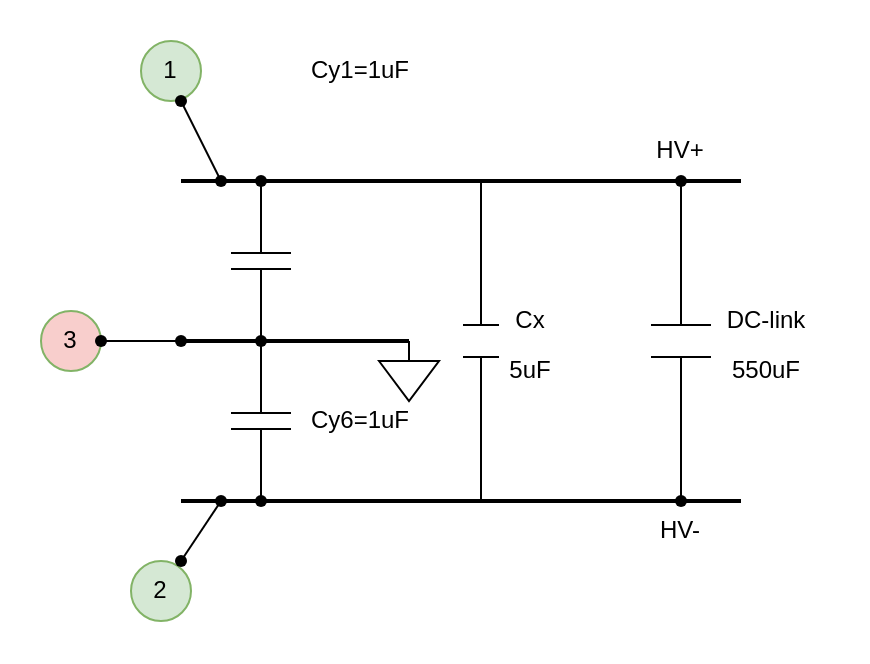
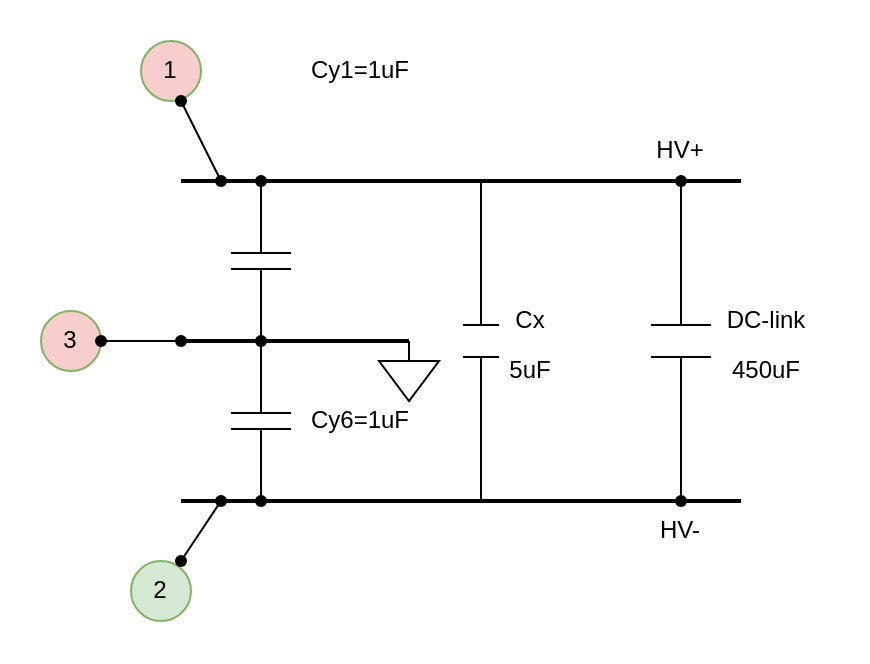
  <mxCell id="0" />
  <mxCell id="1" parent="0" />
  <mxCell id="2" value="" style="endArrow=none;html=1;rounded=0;strokeWidth=2;startArrow=none;" edge="1" parent="1" source="25"><mxGeometry width="50" height="50" relative="1" as="geometry"><mxPoint x="90" y="90" as="sourcePoint" /><mxPoint x="370" y="90" as="targetPoint" /></mxGeometry></mxCell>
  <mxCell id="3" value="" style="pointerEvents=1;verticalLabelPosition=bottom;shadow=0;dashed=0;align=center;html=1;verticalAlign=top;shape=mxgraph.electrical.capacitors.capacitor_1;direction=south;" vertex="1" parent="1"><mxGeometry x="115" y="90" width="30" height="80" as="geometry" /></mxCell>
  <mxCell id="4" value="" style="endArrow=none;html=1;rounded=0;strokeWidth=2;startArrow=none;" edge="1" parent="1" source="19"><mxGeometry width="50" height="50" relative="1" as="geometry"><mxPoint x="90" y="170" as="sourcePoint" /><mxPoint x="204" y="170" as="targetPoint" /></mxGeometry></mxCell>
  <mxCell id="5" value="" style="pointerEvents=1;verticalLabelPosition=bottom;shadow=0;dashed=0;align=center;html=1;verticalAlign=top;shape=mxgraph.electrical.capacitors.capacitor_1;direction=south;" vertex="1" parent="1"><mxGeometry x="115" y="170" width="30" height="80" as="geometry" /></mxCell>
  <mxCell id="6" value="" style="endArrow=none;html=1;rounded=0;strokeWidth=2;startArrow=none;" edge="1" parent="1" source="22"><mxGeometry width="50" height="50" relative="1" as="geometry"><mxPoint x="90" y="250" as="sourcePoint" /><mxPoint x="370" y="250" as="targetPoint" /></mxGeometry></mxCell>
  <mxCell id="7" value="Cy1=1uF" style="text;html=1;strokeColor=none;fillColor=none;align=center;verticalAlign=middle;whiteSpace=wrap;rounded=0;" vertex="1" parent="1"><mxGeometry x="150" y="20" width="60" height="30" as="geometry" /></mxCell>
  <mxCell id="8" value="Cy6=1uF" style="text;html=1;strokeColor=none;fillColor=none;align=center;verticalAlign=middle;whiteSpace=wrap;rounded=0;" vertex="1" parent="1"><mxGeometry x="150" y="195" width="60" height="30" as="geometry" /></mxCell>
  <mxCell id="9" value="HV+" style="text;html=1;strokeColor=none;fillColor=none;align=center;verticalAlign=middle;whiteSpace=wrap;rounded=0;" vertex="1" parent="1"><mxGeometry x="310" y="60" width="60" height="30" as="geometry" /></mxCell>
  <mxCell id="10" value="HV-" style="text;html=1;strokeColor=none;fillColor=none;align=center;verticalAlign=middle;whiteSpace=wrap;rounded=0;" vertex="1" parent="1"><mxGeometry x="310" y="250" width="60" height="30" as="geometry" /></mxCell>
  <mxCell id="11" value="" style="pointerEvents=1;verticalLabelPosition=bottom;shadow=0;dashed=0;align=center;html=1;verticalAlign=top;shape=mxgraph.electrical.signal_sources.signal_ground;" vertex="1" parent="1"><mxGeometry x="189" y="170" width="30" height="30" as="geometry" /></mxCell>
  <mxCell id="12" value="" style="pointerEvents=1;verticalLabelPosition=bottom;shadow=0;dashed=0;align=center;html=1;verticalAlign=top;shape=mxgraph.electrical.capacitors.capacitor_1;direction=south;" vertex="1" parent="1"><mxGeometry x="325" y="90" width="30" height="160" as="geometry" /></mxCell>
  <mxCell id="13" value="DC-link" style="text;html=1;strokeColor=none;fillColor=none;align=center;verticalAlign=middle;whiteSpace=wrap;rounded=0;" vertex="1" parent="1"><mxGeometry x="353" y="145" width="60" height="30" as="geometry" /></mxCell>
- <mxCell id="14" value="1" style="ellipse;whiteSpace=wrap;html=1;aspect=fixed;fillColor=#d5e8d4;strokeColor=#82b366;" vertex="1" parent="1"><mxGeometry x="70" y="20" width="30" height="30" as="geometry" /></mxCell>
+ <mxCell id="14" value="1" style="ellipse;whiteSpace=wrap;html=1;aspect=fixed;fillColor=#f8cecc;strokeColor=#82b366;" vertex="1" parent="1"><mxGeometry x="70" y="20" width="30" height="30" as="geometry" /></mxCell>
  <mxCell id="15" value="" style="endArrow=none;html=1;rounded=0;strokeWidth=1;" edge="1" parent="1" target="16"><mxGeometry width="50" height="50" relative="1" as="geometry"><mxPoint x="110" y="90" as="sourcePoint" /><mxPoint x="90" y="50" as="targetPoint" /></mxGeometry></mxCell>
  <mxCell id="16" value="" style="shape=waypoint;sketch=0;fillStyle=solid;size=6;pointerEvents=1;points=[];fillColor=none;resizable=0;rotatable=0;perimeter=centerPerimeter;snapToPoint=1;" vertex="1" parent="1"><mxGeometry x="70" y="30" width="40" height="40" as="geometry" /></mxCell>
  <mxCell id="17" value="" style="shape=waypoint;sketch=0;fillStyle=solid;size=6;pointerEvents=1;points=[];fillColor=none;resizable=0;rotatable=0;perimeter=centerPerimeter;snapToPoint=1;" vertex="1" parent="1"><mxGeometry x="90" y="70" width="40" height="40" as="geometry" /></mxCell>
  <mxCell id="18" value="" style="endArrow=none;html=1;rounded=0;strokeWidth=2;" edge="1" parent="1" target="17"><mxGeometry width="50" height="50" relative="1" as="geometry"><mxPoint x="90" y="90" as="sourcePoint" /><mxPoint x="370" y="90" as="targetPoint" /></mxGeometry></mxCell>
  <mxCell id="19" value="" style="shape=waypoint;sketch=0;fillStyle=solid;size=6;pointerEvents=1;points=[];fillColor=none;resizable=0;rotatable=0;perimeter=centerPerimeter;snapToPoint=1;" vertex="1" parent="1"><mxGeometry x="110" y="150" width="40" height="40" as="geometry" /></mxCell>
  <mxCell id="20" value="" style="endArrow=none;html=1;rounded=0;strokeWidth=2;startArrow=none;" edge="1" parent="1" source="32" target="19"><mxGeometry width="50" height="50" relative="1" as="geometry"><mxPoint x="90" y="170" as="sourcePoint" /><mxPoint x="250" y="170" as="targetPoint" /></mxGeometry></mxCell>
  <mxCell id="21" value="" style="shape=waypoint;sketch=0;fillStyle=solid;size=6;pointerEvents=1;points=[];fillColor=none;resizable=0;rotatable=0;perimeter=centerPerimeter;snapToPoint=1;" vertex="1" parent="1"><mxGeometry x="110" y="230" width="40" height="40" as="geometry" /></mxCell>
  <mxCell id="22" value="" style="shape=waypoint;sketch=0;fillStyle=solid;size=6;pointerEvents=1;points=[];fillColor=none;resizable=0;rotatable=0;perimeter=centerPerimeter;snapToPoint=1;" vertex="1" parent="1"><mxGeometry x="320" y="230" width="40" height="40" as="geometry" /></mxCell>
  <mxCell id="23" value="" style="endArrow=none;html=1;rounded=0;strokeWidth=2;" edge="1" parent="1" target="22"><mxGeometry width="50" height="50" relative="1" as="geometry"><mxPoint x="90" y="250" as="sourcePoint" /><mxPoint x="370" y="250" as="targetPoint" /></mxGeometry></mxCell>
  <mxCell id="24" value="" style="shape=waypoint;sketch=0;fillStyle=solid;size=6;pointerEvents=1;points=[];fillColor=none;resizable=0;rotatable=0;perimeter=centerPerimeter;snapToPoint=1;" vertex="1" parent="1"><mxGeometry x="320" y="70" width="40" height="40" as="geometry" /></mxCell>
  <mxCell id="25" value="" style="shape=waypoint;sketch=0;fillStyle=solid;size=6;pointerEvents=1;points=[];fillColor=none;resizable=0;rotatable=0;perimeter=centerPerimeter;snapToPoint=1;" vertex="1" parent="1"><mxGeometry x="110" y="70" width="40" height="40" as="geometry" /></mxCell>
  <mxCell id="26" value="" style="endArrow=none;html=1;rounded=0;strokeWidth=2;startArrow=none;" edge="1" parent="1" source="17" target="25"><mxGeometry width="50" height="50" relative="1" as="geometry"><mxPoint x="110" y="90" as="sourcePoint" /><mxPoint x="370" y="90" as="targetPoint" /></mxGeometry></mxCell>
  <mxCell id="27" value="2" style="ellipse;whiteSpace=wrap;html=1;aspect=fixed;fillColor=#d5e8d4;strokeColor=#82b366;" vertex="1" parent="1"><mxGeometry x="65" y="280" width="30" height="30" as="geometry" /></mxCell>
  <mxCell id="28" value="" style="shape=waypoint;sketch=0;fillStyle=solid;size=6;pointerEvents=1;points=[];fillColor=none;resizable=0;rotatable=0;perimeter=centerPerimeter;snapToPoint=1;" vertex="1" parent="1"><mxGeometry x="70" y="260" width="40" height="40" as="geometry" /></mxCell>
  <mxCell id="29" value="" style="endArrow=none;html=1;rounded=0;strokeWidth=1;exitX=0.41;exitY=0.544;exitDx=0;exitDy=0;exitPerimeter=0;" edge="1" parent="1" source="28" target="30"><mxGeometry width="50" height="50" relative="1" as="geometry"><mxPoint x="60" y="300" as="sourcePoint" /><mxPoint x="110" y="250" as="targetPoint" /></mxGeometry></mxCell>
  <mxCell id="30" value="" style="shape=waypoint;sketch=0;fillStyle=solid;size=6;pointerEvents=1;points=[];fillColor=none;resizable=0;rotatable=0;perimeter=centerPerimeter;snapToPoint=1;" vertex="1" parent="1"><mxGeometry x="90" y="230" width="40" height="40" as="geometry" /></mxCell>
  <mxCell id="31" value="3" style="ellipse;whiteSpace=wrap;html=1;aspect=fixed;fillColor=#f8cecc;strokeColor=#82b366;" vertex="1" parent="1"><mxGeometry x="20" y="155" width="30" height="30" as="geometry" /></mxCell>
  <mxCell id="32" value="" style="shape=waypoint;sketch=0;fillStyle=solid;size=6;pointerEvents=1;points=[];fillColor=none;resizable=0;rotatable=0;perimeter=centerPerimeter;snapToPoint=1;" vertex="1" parent="1"><mxGeometry x="70" y="150" width="40" height="40" as="geometry" /></mxCell>
  <mxCell id="33" value="" style="endArrow=none;html=1;rounded=0;strokeWidth=2;" edge="1" parent="1" target="32"><mxGeometry width="50" height="50" relative="1" as="geometry"><mxPoint x="90" y="170" as="sourcePoint" /><mxPoint x="130" y="170" as="targetPoint" /></mxGeometry></mxCell>
  <mxCell id="34" value="" style="endArrow=none;html=1;rounded=0;strokeWidth=1;startArrow=none;" edge="1" parent="1" source="35" target="32"><mxGeometry width="50" height="50" relative="1" as="geometry"><mxPoint x="50" y="170" as="sourcePoint" /><mxPoint x="100" y="120" as="targetPoint" /></mxGeometry></mxCell>
  <mxCell id="35" value="" style="shape=waypoint;sketch=0;fillStyle=solid;size=6;pointerEvents=1;points=[];fillColor=none;resizable=0;rotatable=0;perimeter=centerPerimeter;snapToPoint=1;" vertex="1" parent="1"><mxGeometry x="30" y="150" width="40" height="40" as="geometry" /></mxCell>
  <mxCell id="36" value="" style="endArrow=none;html=1;rounded=0;strokeWidth=1;" edge="1" parent="1" target="35"><mxGeometry width="50" height="50" relative="1" as="geometry"><mxPoint x="50" y="170" as="sourcePoint" /><mxPoint x="90" y="170" as="targetPoint" /></mxGeometry></mxCell>
- <mxCell id="37" value="550uF" style="text;html=1;strokeColor=none;fillColor=none;align=center;verticalAlign=middle;whiteSpace=wrap;rounded=0;" vertex="1" parent="1"><mxGeometry x="353" y="170" width="60" height="30" as="geometry" /></mxCell>
+ <mxCell id="37" value="450uF" style="text;html=1;strokeColor=none;fillColor=none;align=center;verticalAlign=middle;whiteSpace=wrap;rounded=0;" vertex="1" parent="1"><mxGeometry x="353" y="170" width="60" height="30" as="geometry" /></mxCell>
  <mxCell id="38" value="" style="pointerEvents=1;verticalLabelPosition=bottom;shadow=0;dashed=0;align=center;html=1;verticalAlign=top;shape=mxgraph.electrical.capacitors.capacitor_1;direction=south;" vertex="1" parent="1"><mxGeometry x="231" y="90" width="18" height="160" as="geometry" /></mxCell>
  <mxCell id="39" value="Cx" style="text;html=1;strokeColor=none;fillColor=none;align=center;verticalAlign=middle;whiteSpace=wrap;rounded=0;" vertex="1" parent="1"><mxGeometry x="235" y="145" width="60" height="30" as="geometry" /></mxCell>
  <mxCell id="40" value="5uF" style="text;html=1;strokeColor=none;fillColor=none;align=center;verticalAlign=middle;whiteSpace=wrap;rounded=0;" vertex="1" parent="1"><mxGeometry x="235" y="170" width="60" height="30" as="geometry" /></mxCell>
